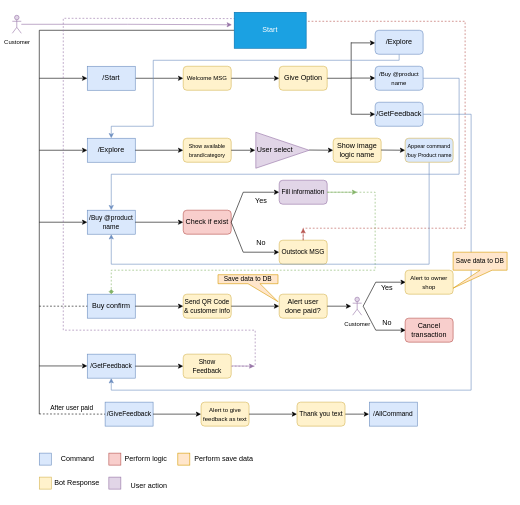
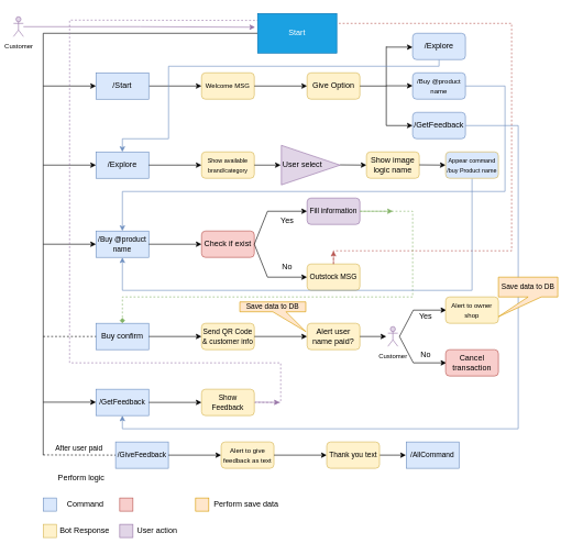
  <mxCell id="0" />
  <mxCell id="1" parent="0" />
  <mxCell id="2" value="" style="endArrow=none;html=1;rounded=0;entryX=0;entryY=0.5;entryDx=0;entryDy=0;" edge="1" parent="1"><mxGeometry width="50" height="50" relative="1" as="geometry"><mxPoint x="65" y="690" as="sourcePoint" /><mxPoint x="390" y="50" as="targetPoint" /><Array as="points"><mxPoint x="65" y="50" /></Array></mxGeometry></mxCell>
  <mxCell id="3" value="" style="endArrow=classic;html=1;rounded=0;" edge="1" parent="1"><mxGeometry width="50" height="50" relative="1" as="geometry"><mxPoint x="65" y="130" as="sourcePoint" /><mxPoint x="145" y="130" as="targetPoint" /></mxGeometry></mxCell>
  <mxCell id="4" value="" style="endArrow=classic;html=1;rounded=0;exitX=1;exitY=0.5;exitDx=0;exitDy=0;" edge="1" parent="1"><mxGeometry width="50" height="50" relative="1" as="geometry"><mxPoint x="225" y="130" as="sourcePoint" /><mxPoint x="305" y="130" as="targetPoint" /></mxGeometry></mxCell>
  <mxCell id="5" value="&lt;font style=&quot;font-size: 10px;&quot;&gt;Welcome MSG&lt;/font&gt;" style="rounded=1;whiteSpace=wrap;html=1;fillColor=#fff2cc;strokeColor=#d6b656;" vertex="1" parent="1"><mxGeometry x="305" y="110" width="80" height="40" as="geometry" /></mxCell>
  <mxCell id="6" value="" style="endArrow=classic;html=1;rounded=0;exitX=1;exitY=0.5;exitDx=0;exitDy=0;" edge="1" parent="1" source="5"><mxGeometry width="50" height="50" relative="1" as="geometry"><mxPoint x="425" y="130" as="sourcePoint" /><mxPoint x="465" y="130" as="targetPoint" /></mxGeometry></mxCell>
  <mxCell id="7" value="Give Option" style="rounded=1;whiteSpace=wrap;html=1;fillColor=#fff2cc;strokeColor=#d6b656;" vertex="1" parent="1"><mxGeometry x="465" y="110" width="80" height="40" as="geometry" /></mxCell>
  <mxCell id="8" value="" style="endArrow=none;html=1;rounded=0;" edge="1" parent="1"><mxGeometry width="50" height="50" relative="1" as="geometry"><mxPoint x="585" y="190" as="sourcePoint" /><mxPoint x="585" y="70" as="targetPoint" /></mxGeometry></mxCell>
  <mxCell id="9" value="" style="endArrow=none;html=1;rounded=0;exitX=1;exitY=0.5;exitDx=0;exitDy=0;" edge="1" parent="1" source="7"><mxGeometry width="50" height="50" relative="1" as="geometry"><mxPoint x="545" y="190" as="sourcePoint" /><mxPoint x="585" y="130" as="targetPoint" /></mxGeometry></mxCell>
  <mxCell id="10" value="" style="endArrow=classic;html=1;rounded=0;" edge="1" parent="1"><mxGeometry width="50" height="50" relative="1" as="geometry"><mxPoint x="585" y="71" as="sourcePoint" /><mxPoint x="625" y="71" as="targetPoint" /></mxGeometry></mxCell>
  <mxCell id="11" value="" style="endArrow=classic;html=1;rounded=0;" edge="1" parent="1"><mxGeometry width="50" height="50" relative="1" as="geometry"><mxPoint x="585" y="129.66" as="sourcePoint" /><mxPoint x="625" y="129.66" as="targetPoint" /></mxGeometry></mxCell>
  <mxCell id="12" value="" style="endArrow=classic;html=1;rounded=0;" edge="1" parent="1"><mxGeometry width="50" height="50" relative="1" as="geometry"><mxPoint x="585" y="190" as="sourcePoint" /><mxPoint x="625" y="190" as="targetPoint" /></mxGeometry></mxCell>
  <mxCell id="13" style="edgeStyle=orthogonalEdgeStyle;rounded=0;orthogonalLoop=1;jettySize=auto;html=1;entryX=0.5;entryY=0;entryDx=0;entryDy=0;fillColor=#dae8fc;strokeColor=#6c8ebf;" edge="1" parent="1" source="14" target="20"><mxGeometry relative="1" as="geometry"><Array as="points"><mxPoint x="665" y="100" /><mxPoint x="255" y="100" /><mxPoint x="255" y="210" /><mxPoint x="185" y="210" /></Array></mxGeometry></mxCell>
  <mxCell id="14" value="/Explore" style="rounded=1;whiteSpace=wrap;html=1;fillColor=#dae8fc;strokeColor=#6c8ebf;" vertex="1" parent="1"><mxGeometry x="625" y="50" width="80" height="40" as="geometry" /></mxCell>
  <mxCell id="15" style="edgeStyle=orthogonalEdgeStyle;rounded=0;orthogonalLoop=1;jettySize=auto;html=1;entryX=0.5;entryY=0;entryDx=0;entryDy=0;fillColor=#dae8fc;strokeColor=#6c8ebf;" edge="1" parent="1" source="16" target="28"><mxGeometry relative="1" as="geometry"><Array as="points"><mxPoint x="765" y="130" /><mxPoint x="765" y="290" /><mxPoint x="185" y="290" /></Array></mxGeometry></mxCell>
  <mxCell id="16" value="&lt;font style=&quot;font-size: 10px;&quot;&gt;/Buy @product name&lt;/font&gt;" style="rounded=1;whiteSpace=wrap;html=1;fillColor=#dae8fc;strokeColor=#6c8ebf;" vertex="1" parent="1"><mxGeometry x="625" y="110" width="80" height="40" as="geometry" /></mxCell>
  <mxCell id="17" style="edgeStyle=orthogonalEdgeStyle;rounded=0;orthogonalLoop=1;jettySize=auto;html=1;entryX=0.5;entryY=1;entryDx=0;entryDy=0;exitX=1;exitY=0.5;exitDx=0;exitDy=0;fillColor=#dae8fc;strokeColor=#6c8ebf;" edge="1" parent="1" source="18" target="53"><mxGeometry relative="1" as="geometry"><mxPoint x="85" y="600" as="targetPoint" /><mxPoint x="661" y="210" as="sourcePoint" /><Array as="points"><mxPoint x="785" y="190" /><mxPoint x="785" y="650" /><mxPoint x="185" y="650" /></Array></mxGeometry></mxCell>
  <mxCell id="18" value="/GetFeedback" style="rounded=1;whiteSpace=wrap;html=1;fillColor=#dae8fc;strokeColor=#6c8ebf;" vertex="1" parent="1"><mxGeometry x="625" y="170" width="80" height="40" as="geometry" /></mxCell>
  <mxCell id="19" value="" style="endArrow=classic;html=1;rounded=0;" edge="1" parent="1"><mxGeometry width="50" height="50" relative="1" as="geometry"><mxPoint x="65" y="250" as="sourcePoint" /><mxPoint x="145" y="250" as="targetPoint" /></mxGeometry></mxCell>
  <mxCell id="20" value="/Explore" style="rounded=0;whiteSpace=wrap;html=1;fillColor=#dae8fc;strokeColor=#6c8ebf;" vertex="1" parent="1"><mxGeometry x="145" y="230" width="80" height="40" as="geometry" /></mxCell>
  <mxCell id="21" value="" style="endArrow=classic;html=1;rounded=0;exitX=1;exitY=0.5;exitDx=0;exitDy=0;" edge="1" parent="1"><mxGeometry width="50" height="50" relative="1" as="geometry"><mxPoint x="225" y="250" as="sourcePoint" /><mxPoint x="305" y="250" as="targetPoint" /></mxGeometry></mxCell>
  <mxCell id="22" value="&lt;font style=&quot;font-size: 9px;&quot;&gt;Show available brand/category&lt;/font&gt;" style="rounded=1;whiteSpace=wrap;html=1;fillColor=#fff2cc;strokeColor=#d6b656;" vertex="1" parent="1"><mxGeometry x="305" y="230" width="80" height="40" as="geometry" /></mxCell>
  <mxCell id="23" value="" style="endArrow=classic;html=1;rounded=0;exitX=1;exitY=0.5;exitDx=0;exitDy=0;" edge="1" parent="1" source="22"><mxGeometry width="50" height="50" relative="1" as="geometry"><mxPoint x="405" y="290" as="sourcePoint" /><mxPoint x="425" y="250" as="targetPoint" /></mxGeometry></mxCell>
  <mxCell id="24" value="User select" style="triangle;whiteSpace=wrap;html=1;align=left;fillColor=#e1d5e7;strokeColor=#9673a6;" vertex="1" parent="1"><mxGeometry x="426" y="220" width="89" height="60" as="geometry" /></mxCell>
  <mxCell id="25" value="" style="endArrow=classic;html=1;rounded=0;exitX=1;exitY=0.5;exitDx=0;exitDy=0;" edge="1" parent="1"><mxGeometry width="50" height="50" relative="1" as="geometry"><mxPoint x="515" y="249.66" as="sourcePoint" /><mxPoint x="555" y="250" as="targetPoint" /></mxGeometry></mxCell>
  <mxCell id="26" value="Show image logic name" style="rounded=1;whiteSpace=wrap;html=1;fillColor=#fff2cc;strokeColor=#d6b656;" vertex="1" parent="1"><mxGeometry x="555" y="230" width="80" height="40" as="geometry" /></mxCell>
  <mxCell id="27" value="" style="endArrow=classic;html=1;rounded=0;" edge="1" parent="1"><mxGeometry width="50" height="50" relative="1" as="geometry"><mxPoint x="65" y="370" as="sourcePoint" /><mxPoint x="145" y="370" as="targetPoint" /></mxGeometry></mxCell>
  <mxCell id="28" value="&lt;font style=&quot;font-size: 11px;&quot;&gt;/Buy @product name&lt;/font&gt;" style="rounded=0;whiteSpace=wrap;html=1;fillColor=#dae8fc;strokeColor=#6c8ebf;" vertex="1" parent="1"><mxGeometry x="145" y="350" width="80" height="40" as="geometry" /></mxCell>
  <mxCell id="29" value="" style="endArrow=classic;html=1;rounded=0;exitX=1;exitY=0.5;exitDx=0;exitDy=0;" edge="1" parent="1"><mxGeometry width="50" height="50" relative="1" as="geometry"><mxPoint x="225" y="370" as="sourcePoint" /><mxPoint x="305" y="370" as="targetPoint" /></mxGeometry></mxCell>
  <mxCell id="30" value="Check if exist" style="rounded=1;whiteSpace=wrap;html=1;fillColor=#f8cecc;strokeColor=#b85450;" vertex="1" parent="1"><mxGeometry x="305" y="350" width="80" height="40" as="geometry" /></mxCell>
  <mxCell id="31" value="" style="endArrow=classic;html=1;rounded=0;" edge="1" parent="1"><mxGeometry width="50" height="50" relative="1" as="geometry"><mxPoint x="385" y="370" as="sourcePoint" /><mxPoint x="465" y="320" as="targetPoint" /><Array as="points"><mxPoint x="405" y="320" /></Array></mxGeometry></mxCell>
  <mxCell id="32" value="" style="endArrow=classic;html=1;rounded=0;exitX=1;exitY=0.5;exitDx=0;exitDy=0;" edge="1" parent="1" source="30"><mxGeometry width="50" height="50" relative="1" as="geometry"><mxPoint x="390" y="395" as="sourcePoint" /><mxPoint x="465" y="420" as="targetPoint" /><Array as="points"><mxPoint x="405" y="420" /></Array></mxGeometry></mxCell>
  <mxCell id="33" value="&lt;font style=&quot;font-size: 11px;&quot;&gt;Fill information&lt;/font&gt;" style="rounded=1;whiteSpace=wrap;html=1;fillColor=#e1d5e7;strokeColor=#9673a6;" vertex="1" parent="1"><mxGeometry x="465" y="300" width="80" height="40" as="geometry" /></mxCell>
  <mxCell id="34" value="&lt;font style=&quot;font-size: 11px;&quot;&gt;Outstock MSG&lt;/font&gt;" style="rounded=1;whiteSpace=wrap;html=1;fillColor=#fff2cc;strokeColor=#d6b656;" vertex="1" parent="1"><mxGeometry x="465" y="400" width="80" height="40" as="geometry" /></mxCell>
  <mxCell id="35" value="Yes" style="text;html=1;align=center;verticalAlign=middle;whiteSpace=wrap;rounded=0;" vertex="1" parent="1"><mxGeometry x="405" y="320" width="60" height="30" as="geometry" /></mxCell>
  <mxCell id="36" value="No" style="text;html=1;align=center;verticalAlign=middle;whiteSpace=wrap;rounded=0;" vertex="1" parent="1"><mxGeometry x="405" y="390" width="60" height="30" as="geometry" /></mxCell>
  <mxCell id="37" value="" style="endArrow=none;dashed=1;html=1;rounded=0;entryX=1;entryY=0.25;entryDx=0;entryDy=0;fillColor=#f8cecc;strokeColor=#b85450;" edge="1" parent="1"><mxGeometry width="50" height="50" relative="1" as="geometry"><mxPoint x="505" y="400" as="sourcePoint" /><mxPoint x="510" y="35" as="targetPoint" /><Array as="points"><mxPoint x="505" y="400" /><mxPoint x="505" y="380" /><mxPoint x="545" y="380" /><mxPoint x="775" y="380" /><mxPoint x="775" y="35" /></Array></mxGeometry></mxCell>
  <mxCell id="38" value="Buy confirm" style="rounded=0;whiteSpace=wrap;html=1;fillColor=#dae8fc;strokeColor=#6c8ebf;" vertex="1" parent="1"><mxGeometry x="145" y="490" width="80" height="40" as="geometry" /></mxCell>
  <mxCell id="39" value="" style="endArrow=classic;html=1;rounded=0;exitX=1;exitY=0.5;exitDx=0;exitDy=0;" edge="1" parent="1"><mxGeometry width="50" height="50" relative="1" as="geometry"><mxPoint x="225" y="510" as="sourcePoint" /><mxPoint x="305" y="510" as="targetPoint" /></mxGeometry></mxCell>
  <mxCell id="40" value="&lt;font style=&quot;font-size: 11px;&quot;&gt;Send QR Code &amp;amp; customer info&lt;/font&gt;" style="rounded=1;whiteSpace=wrap;html=1;fillColor=#fff2cc;strokeColor=#d6b656;" vertex="1" parent="1"><mxGeometry x="305" y="490" width="80" height="40" as="geometry" /></mxCell>
  <mxCell id="41" value="" style="endArrow=classic;html=1;rounded=0;exitX=1;exitY=0.5;exitDx=0;exitDy=0;" edge="1" parent="1" source="40"><mxGeometry width="50" height="50" relative="1" as="geometry"><mxPoint x="405" y="530" as="sourcePoint" /><mxPoint x="465" y="510" as="targetPoint" /></mxGeometry></mxCell>
- <mxCell id="42" value="Alert user done paid?" style="rounded=1;whiteSpace=wrap;html=1;fillColor=#fff2cc;strokeColor=#d6b656;" vertex="1" parent="1"><mxGeometry x="465" y="490" width="80" height="40" as="geometry" /></mxCell>
+ <mxCell id="42" value="Alert user name paid?" style="rounded=1;whiteSpace=wrap;html=1;fillColor=#fff2cc;strokeColor=#d6b656;" vertex="1" parent="1"><mxGeometry x="465" y="490" width="80" height="40" as="geometry" /></mxCell>
  <mxCell id="43" value="&lt;font style=&quot;font-size: 10px;&quot;&gt;Customer&lt;/font&gt;" style="shape=umlActor;verticalLabelPosition=bottom;verticalAlign=top;html=1;outlineConnect=0;fillColor=#e1d5e7;strokeColor=#9673a6;" vertex="1" parent="1"><mxGeometry x="587.5" y="495" width="15" height="30" as="geometry" /></mxCell>
  <mxCell id="44" value="" style="endArrow=classic;html=1;rounded=0;exitX=1;exitY=0.5;exitDx=0;exitDy=0;" edge="1" parent="1" source="42"><mxGeometry width="50" height="50" relative="1" as="geometry"><mxPoint x="525" y="580" as="sourcePoint" /><mxPoint x="585" y="510" as="targetPoint" /></mxGeometry></mxCell>
  <mxCell id="45" value="" style="endArrow=classic;html=1;rounded=0;" edge="1" parent="1"><mxGeometry width="50" height="50" relative="1" as="geometry"><mxPoint x="605" y="510" as="sourcePoint" /><mxPoint x="676" y="470" as="targetPoint" /><Array as="points"><mxPoint x="626" y="470" /></Array></mxGeometry></mxCell>
  <mxCell id="46" value="" style="endArrow=classic;html=1;rounded=0;" edge="1" parent="1"><mxGeometry width="50" height="50" relative="1" as="geometry"><mxPoint x="605" y="510" as="sourcePoint" /><mxPoint x="676" y="550" as="targetPoint" /><Array as="points"><mxPoint x="626" y="550" /></Array></mxGeometry></mxCell>
  <mxCell id="47" value="Yes" style="text;html=1;align=center;verticalAlign=middle;whiteSpace=wrap;rounded=0;" vertex="1" parent="1"><mxGeometry x="615" y="465" width="60" height="30" as="geometry" /></mxCell>
  <mxCell id="48" value="No" style="text;html=1;align=center;verticalAlign=middle;whiteSpace=wrap;rounded=0;" vertex="1" parent="1"><mxGeometry x="615" y="523" width="60" height="30" as="geometry" /></mxCell>
  <mxCell id="49" value="&lt;font style=&quot;font-size: 10px;&quot;&gt;Alert to owner shop&lt;/font&gt;" style="rounded=1;whiteSpace=wrap;html=1;fillColor=#fff2cc;strokeColor=#d6b656;" vertex="1" parent="1"><mxGeometry x="675" y="450" width="80" height="40" as="geometry" /></mxCell>
  <mxCell id="50" value="Cancel transaction" style="rounded=1;whiteSpace=wrap;html=1;fillColor=#f8cecc;strokeColor=#b85450;" vertex="1" parent="1"><mxGeometry x="675" y="530" width="80" height="40" as="geometry" /></mxCell>
  <mxCell id="51" value="" style="endArrow=diamond;dashed=1;html=1;rounded=0;exitX=1;exitY=0.5;exitDx=0;exitDy=0;entryX=0.5;entryY=0;entryDx=0;entryDy=0;fillColor=#d5e8d4;strokeColor=#82b366;" edge="1" parent="1" source="33" target="38"><mxGeometry width="50" height="50" relative="1" as="geometry"><mxPoint x="575" y="330" as="sourcePoint" /><mxPoint x="265" y="480" as="targetPoint" /><Array as="points"><mxPoint x="625" y="320" /><mxPoint x="625" y="450" /><mxPoint x="185" y="450" /></Array></mxGeometry></mxCell>
  <mxCell id="52" value="" style="endArrow=classic;html=1;rounded=0;" edge="1" parent="1"><mxGeometry width="50" height="50" relative="1" as="geometry"><mxPoint x="65" y="609.66" as="sourcePoint" /><mxPoint x="145" y="609.66" as="targetPoint" /></mxGeometry></mxCell>
  <mxCell id="53" value="&lt;font style=&quot;font-size: 11px;&quot;&gt;/GetFeedback&lt;/font&gt;" style="rounded=0;whiteSpace=wrap;html=1;fillColor=#dae8fc;strokeColor=#6c8ebf;" vertex="1" parent="1"><mxGeometry x="145" y="590" width="80" height="40" as="geometry" /></mxCell>
  <mxCell id="54" value="" style="endArrow=classic;html=1;rounded=0;exitX=1;exitY=0.5;exitDx=0;exitDy=0;" edge="1" parent="1"><mxGeometry width="50" height="50" relative="1" as="geometry"><mxPoint x="225" y="610" as="sourcePoint" /><mxPoint x="305" y="610" as="targetPoint" /></mxGeometry></mxCell>
  <mxCell id="55" value="&lt;font style=&quot;font-size: 11px;&quot;&gt;Show Feedback&lt;/font&gt;" style="rounded=1;whiteSpace=wrap;html=1;fillColor=#fff2cc;strokeColor=#d6b656;" vertex="1" parent="1"><mxGeometry x="305" y="590" width="80" height="40" as="geometry" /></mxCell>
  <mxCell id="56" value="&lt;font style=&quot;font-size: 11px;&quot;&gt;/GiveFeedback&lt;/font&gt;" style="rounded=0;whiteSpace=wrap;html=1;fillColor=#dae8fc;strokeColor=#6c8ebf;" vertex="1" parent="1"><mxGeometry x="174.75" y="670" width="80" height="40" as="geometry" /></mxCell>
  <mxCell id="57" value="" style="endArrow=classic;html=1;rounded=0;exitX=1;exitY=0.5;exitDx=0;exitDy=0;" edge="1" parent="1"><mxGeometry width="50" height="50" relative="1" as="geometry"><mxPoint x="254.75" y="690" as="sourcePoint" /><mxPoint x="334.75" y="690" as="targetPoint" /></mxGeometry></mxCell>
  <mxCell id="58" value="&lt;font style=&quot;font-size: 10px;&quot;&gt;Alert to give feedback as text&lt;/font&gt;" style="rounded=1;whiteSpace=wrap;html=1;fillColor=#fff2cc;strokeColor=#d6b656;" vertex="1" parent="1"><mxGeometry x="334.75" y="670" width="80" height="40" as="geometry" /></mxCell>
  <mxCell id="59" value="" style="endArrow=none;dashed=1;html=1;rounded=0;entryX=0.01;entryY=0.175;entryDx=0;entryDy=0;entryPerimeter=0;fillColor=#e1d5e7;strokeColor=#9673a6;" edge="1" parent="1"><mxGeometry width="50" height="50" relative="1" as="geometry"><mxPoint x="385" y="610" as="sourcePoint" /><mxPoint x="391.2" y="30.5" as="targetPoint" /><Array as="points"><mxPoint x="425" y="610" /><mxPoint x="425" y="550" /><mxPoint x="105" y="550" /><mxPoint x="105" y="30" /></Array></mxGeometry></mxCell>
  <mxCell id="60" value="" style="endArrow=classic;html=1;rounded=0;exitX=1;exitY=0.5;exitDx=0;exitDy=0;" edge="1" parent="1"><mxGeometry width="50" height="50" relative="1" as="geometry"><mxPoint x="414.75" y="690" as="sourcePoint" /><mxPoint x="494.75" y="690" as="targetPoint" /></mxGeometry></mxCell>
  <mxCell id="61" style="edgeStyle=orthogonalEdgeStyle;rounded=0;orthogonalLoop=1;jettySize=auto;html=1;" edge="1" parent="1" source="62"><mxGeometry relative="1" as="geometry"><mxPoint x="614.75" y="690" as="targetPoint" /></mxGeometry></mxCell>
  <mxCell id="62" value="&lt;font style=&quot;font-size: 11px;&quot;&gt;Thank you text&lt;/font&gt;" style="rounded=1;whiteSpace=wrap;html=1;fillColor=#fff2cc;strokeColor=#d6b656;" vertex="1" parent="1"><mxGeometry x="494.75" y="670" width="80" height="40" as="geometry" /></mxCell>
  <mxCell id="63" value="" style="endArrow=classic;html=1;rounded=0;exitX=1;exitY=0.5;exitDx=0;exitDy=0;" edge="1" parent="1"><mxGeometry width="50" height="50" relative="1" as="geometry"><mxPoint x="635" y="249.66" as="sourcePoint" /><mxPoint x="675" y="250" as="targetPoint" /></mxGeometry></mxCell>
  <mxCell id="64" style="edgeStyle=orthogonalEdgeStyle;rounded=0;orthogonalLoop=1;jettySize=auto;html=1;entryX=0.5;entryY=1;entryDx=0;entryDy=0;fillColor=#dae8fc;strokeColor=#6c8ebf;" edge="1" parent="1" source="65" target="28"><mxGeometry relative="1" as="geometry"><Array as="points"><mxPoint x="715" y="440" /><mxPoint x="185" y="440" /></Array></mxGeometry></mxCell>
  <mxCell id="65" value="&lt;font style=&quot;font-size: 9px;&quot;&gt;Appear command /buy Product name&lt;/font&gt;" style="rounded=1;whiteSpace=wrap;html=1;fillColor=#dae8fc;strokeColor=#d6b656;" vertex="1" parent="1"><mxGeometry x="675" y="230" width="80" height="40" as="geometry" /></mxCell>
  <mxCell id="66" value="" style="whiteSpace=wrap;html=1;aspect=fixed;fillColor=#dae8fc;strokeColor=#6c8ebf;" vertex="1" parent="1"><mxGeometry x="65" y="755" width="20" height="20" as="geometry" /></mxCell>
  <mxCell id="67" value="Command" style="text;html=1;align=center;verticalAlign=middle;whiteSpace=wrap;rounded=0;" vertex="1" parent="1"><mxGeometry x="99" y="750" width="60" height="30" as="geometry" /></mxCell>
  <mxCell id="68" value="" style="whiteSpace=wrap;html=1;aspect=fixed;fillColor=#fff2cc;strokeColor=#d6b656;" vertex="1" parent="1"><mxGeometry x="65" y="795" width="20" height="20" as="geometry" /></mxCell>
  <mxCell id="69" value="Bot Response" style="text;html=1;align=center;verticalAlign=middle;whiteSpace=wrap;rounded=0;" vertex="1" parent="1"><mxGeometry x="75" y="790" width="106" height="30" as="geometry" /></mxCell>
  <mxCell id="70" value="" style="whiteSpace=wrap;html=1;aspect=fixed;fillColor=#ffe6cc;strokeColor=#d79b00;" vertex="1" parent="1"><mxGeometry x="296" y="755" width="20" height="20" as="geometry" /></mxCell>
  <mxCell id="71" value="Perform save data" style="text;html=1;align=center;verticalAlign=middle;whiteSpace=wrap;rounded=0;" vertex="1" parent="1"><mxGeometry x="320" y="750" width="106" height="30" as="geometry" /></mxCell>
  <mxCell id="72" value="&lt;font style=&quot;font-size: 11px;&quot;&gt;Save data to DB&lt;/font&gt;" style="shape=callout;whiteSpace=wrap;html=1;perimeter=calloutPerimeter;position2=1;fillColor=#ffe6cc;strokeColor=#d79b00;rotation=0;" vertex="1" parent="1"><mxGeometry x="363" y="457.5" width="100" height="45" as="geometry" /></mxCell>
  <mxCell id="73" value="" style="whiteSpace=wrap;html=1;aspect=fixed;fillColor=#f8cecc;strokeColor=#b85450;" vertex="1" parent="1"><mxGeometry x="181" y="755" width="20" height="20" as="geometry" /></mxCell>
- <mxCell id="74" value="Perform logic" style="text;html=1;align=center;verticalAlign=middle;whiteSpace=wrap;rounded=0;" vertex="1" parent="1"><mxGeometry x="205" y="750" width="76" height="30" as="geometry" /></mxCell>
+ <mxCell id="74" value="Perform logic" style="text;html=1;align=center;verticalAlign=middle;whiteSpace=wrap;rounded=0;" vertex="1" parent="1"><mxGeometry x="85" y="710" width="76" height="30" as="geometry" /></mxCell>
  <mxCell id="75" value="" style="whiteSpace=wrap;html=1;aspect=fixed;fillColor=#e1d5e7;strokeColor=#9673a6;" vertex="1" parent="1"><mxGeometry x="181" y="795" width="20" height="20" as="geometry" /></mxCell>
- <mxCell id="76" value="User action" style="text;html=1;align=center;verticalAlign=middle;whiteSpace=wrap;rounded=0;" vertex="1" parent="1"><mxGeometry x="215" y="795" width="66" height="30" as="geometry" /></mxCell>
+ <mxCell id="76" value="User action" style="text;html=1;align=center;verticalAlign=middle;whiteSpace=wrap;rounded=0;" vertex="1" parent="1"><mxGeometry x="205" y="790" width="66" height="30" as="geometry" /></mxCell>
  <mxCell id="77" value="" style="endArrow=none;dashed=1;html=1;rounded=0;entryX=0;entryY=0.5;entryDx=0;entryDy=0;" edge="1" parent="1" target="38"><mxGeometry width="50" height="50" relative="1" as="geometry"><mxPoint x="65" y="510" as="sourcePoint" /><mxPoint x="115" y="460" as="targetPoint" /></mxGeometry></mxCell>
  <mxCell id="78" value="Start" style="rounded=0;whiteSpace=wrap;html=1;fillColor=#1ba1e2;fontColor=#ffffff;strokeColor=#006EAF;" vertex="1" parent="1"><mxGeometry x="390" y="20" width="120" height="60" as="geometry" /></mxCell>
  <mxCell id="79" value="/Start" style="rounded=0;whiteSpace=wrap;html=1;fillColor=#dae8fc;strokeColor=#6c8ebf;" vertex="1" parent="1"><mxGeometry x="145" y="110" width="80" height="40" as="geometry" /></mxCell>
  <mxCell id="80" value="&lt;font style=&quot;font-size: 11px;&quot;&gt;Save data to DB&lt;/font&gt;" style="shape=callout;whiteSpace=wrap;html=1;perimeter=calloutPerimeter;position2=0;fillColor=#ffe6cc;strokeColor=#d79b00;" vertex="1" parent="1"><mxGeometry x="755" y="420" width="90" height="60" as="geometry" /></mxCell>
  <mxCell id="81" value="&lt;font style=&quot;font-size: 11px;&quot;&gt;/AllCommand&lt;/font&gt;" style="rounded=0;whiteSpace=wrap;html=1;fillColor=#dae8fc;strokeColor=#6c8ebf;" vertex="1" parent="1"><mxGeometry x="615.25" y="670" width="80" height="40" as="geometry" /></mxCell>
  <mxCell id="82" value="" style="endArrow=none;dashed=1;html=1;rounded=0;entryX=0;entryY=0.5;entryDx=0;entryDy=0;" edge="1" parent="1" target="56"><mxGeometry width="50" height="50" relative="1" as="geometry"><mxPoint x="65" y="689.66" as="sourcePoint" /><mxPoint x="145" y="689.66" as="targetPoint" /></mxGeometry></mxCell>
  <mxCell id="83" value="After user paid" style="edgeLabel;html=1;align=center;verticalAlign=middle;resizable=0;points=[];" vertex="1" connectable="0" parent="82"><mxGeometry x="0.172" y="-3" relative="1" as="geometry"><mxPoint x="-10" y="-13" as="offset" /></mxGeometry></mxCell>
  <mxCell id="84" value="" style="endArrow=classic;html=1;rounded=0;exitX=1;exitY=0.5;exitDx=0;exitDy=0;fillColor=#d5e8d4;strokeColor=#82b366;" edge="1" parent="1" source="33"><mxGeometry width="50" height="50" relative="1" as="geometry"><mxPoint x="565" y="350" as="sourcePoint" /><mxPoint x="595" y="320" as="targetPoint" /></mxGeometry></mxCell>
  <mxCell id="85" value="" style="endArrow=classic;html=1;rounded=0;fillColor=#f8cecc;strokeColor=#b85450;" edge="1" parent="1"><mxGeometry width="50" height="50" relative="1" as="geometry"><mxPoint x="505" y="400" as="sourcePoint" /><mxPoint x="505" y="380" as="targetPoint" /></mxGeometry></mxCell>
  <mxCell id="86" value="" style="endArrow=classic;html=1;rounded=0;exitX=1;exitY=0.5;exitDx=0;exitDy=0;fillColor=#e1d5e7;strokeColor=#9673a6;" edge="1" parent="1"><mxGeometry width="50" height="50" relative="1" as="geometry"><mxPoint x="386.5" y="609.66" as="sourcePoint" /><mxPoint x="423.5" y="610" as="targetPoint" /></mxGeometry></mxCell>
  <mxCell id="87" style="edgeStyle=orthogonalEdgeStyle;rounded=0;orthogonalLoop=1;jettySize=auto;html=1;entryX=-0.032;entryY=0.347;entryDx=0;entryDy=0;entryPerimeter=0;fillColor=#e1d5e7;strokeColor=#9673a6;" edge="1" parent="1" source="88" target="78"><mxGeometry relative="1" as="geometry"><mxPoint x="60" y="370" as="targetPoint" /></mxGeometry></mxCell>
  <mxCell id="88" value="&lt;font style=&quot;font-size: 10px;&quot;&gt;Customer&lt;/font&gt;" style="shape=umlActor;verticalLabelPosition=bottom;verticalAlign=top;html=1;outlineConnect=0;fillColor=#e1d5e7;strokeColor=#9673a6;" vertex="1" parent="1"><mxGeometry x="20" y="25" width="15" height="30" as="geometry" /></mxCell>
